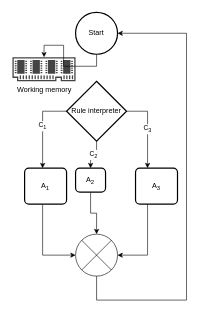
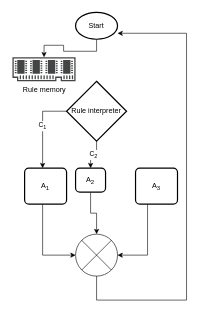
  <mxCell id="0" />
  <mxCell id="1" parent="0" />
- <mxCell id="2" value="Working memory" style="pointerEvents=1;shadow=0;dashed=0;html=1;strokeColor=none;fillColor=#434445;aspect=fixed;labelPosition=center;verticalLabelPosition=bottom;verticalAlign=top;align=center;outlineConnect=0;shape=mxgraph.vvd.memory;" parent="1" vertex="1"><mxGeometry x="20" y="95" width="105.26" height="40" as="geometry" /></mxCell>
+ <mxCell id="2" value="Rule memory" style="pointerEvents=1;shadow=0;dashed=0;html=1;strokeColor=none;fillColor=#434445;aspect=fixed;labelPosition=center;verticalLabelPosition=bottom;verticalAlign=top;align=center;outlineConnect=0;shape=mxgraph.vvd.memory;" parent="1" vertex="1"><mxGeometry x="20" y="95" width="105.26" height="40" as="geometry" /></mxCell>
  <mxCell id="3" value="C&lt;sub&gt;1&lt;/sub&gt;" style="edgeStyle=orthogonalEdgeStyle;rounded=0;orthogonalLoop=1;jettySize=auto;html=1;" parent="1" source="6" target="8" edge="1"><mxGeometry x="-0.043" relative="1" as="geometry"><mxPoint x="100.26" y="290" as="targetPoint" /><Array as="points"><mxPoint x="70.26" y="185" /></Array><mxPoint as="offset" /></mxGeometry></mxCell>
  <mxCell id="4" value="C&lt;sub&gt;2&lt;/sub&gt;" style="edgeStyle=orthogonalEdgeStyle;rounded=0;orthogonalLoop=1;jettySize=auto;html=1;" parent="1" source="6" target="10" edge="1"><mxGeometry relative="1" as="geometry" /></mxCell>
- <mxCell id="5" value="C&lt;sub&gt;3&lt;/sub&gt;" style="edgeStyle=orthogonalEdgeStyle;rounded=0;orthogonalLoop=1;jettySize=auto;html=1;" parent="1" source="6" target="12" edge="1"><mxGeometry relative="1" as="geometry"><Array as="points"><mxPoint x="245.26" y="185" /></Array></mxGeometry></mxCell>
  <mxCell id="6" value="Rule interpreter" style="strokeWidth=2;html=1;shape=mxgraph.flowchart.decision;whiteSpace=wrap;" parent="1" vertex="1"><mxGeometry x="110.26" y="135" width="100" height="100" as="geometry" /></mxCell>
  <mxCell id="7" style="edgeStyle=orthogonalEdgeStyle;rounded=0;orthogonalLoop=1;jettySize=auto;html=1;" parent="1" source="8" target="14" edge="1"><mxGeometry relative="1" as="geometry"><Array as="points"><mxPoint x="70.26" y="425" /></Array></mxGeometry></mxCell>
  <mxCell id="8" value="A&lt;sub&gt;1&lt;/sub&gt;" style="rounded=1;whiteSpace=wrap;html=1;absoluteArcSize=1;arcSize=14;strokeWidth=2;" parent="1" vertex="1"><mxGeometry x="40.26" y="280" width="70" height="60" as="geometry" /></mxCell>
  <mxCell id="9" style="edgeStyle=orthogonalEdgeStyle;rounded=0;orthogonalLoop=1;jettySize=auto;html=1;" parent="1" source="10" target="14" edge="1"><mxGeometry relative="1" as="geometry" /></mxCell>
  <mxCell id="10" value="A&lt;sub&gt;2&lt;/sub&gt;" style="rounded=1;whiteSpace=wrap;html=1;absoluteArcSize=1;arcSize=14;strokeWidth=2;" parent="1" vertex="1"><mxGeometry x="125.26" y="280" width="50" height="40" as="geometry" /></mxCell>
  <mxCell id="11" style="edgeStyle=orthogonalEdgeStyle;rounded=0;orthogonalLoop=1;jettySize=auto;html=1;" parent="1" source="12" target="14" edge="1"><mxGeometry relative="1" as="geometry"><Array as="points"><mxPoint x="245.26" y="425" /></Array></mxGeometry></mxCell>
  <mxCell id="12" value="A&lt;sub&gt;3&lt;/sub&gt;" style="rounded=1;whiteSpace=wrap;html=1;absoluteArcSize=1;arcSize=14;strokeWidth=2;" parent="1" vertex="1"><mxGeometry x="225.26" y="280" width="70" height="60" as="geometry" /></mxCell>
  <mxCell id="13" style="edgeStyle=orthogonalEdgeStyle;rounded=0;orthogonalLoop=1;jettySize=auto;html=1;" parent="1" source="14" target="16" edge="1"><mxGeometry relative="1" as="geometry"><mxPoint x="30.26" y="160" as="targetPoint" /><Array as="points"><mxPoint x="160.26" y="500" /><mxPoint x="310.26" y="500" /><mxPoint x="310.26" y="55" /></Array></mxGeometry></mxCell>
  <mxCell id="14" value="" style="verticalLabelPosition=bottom;verticalAlign=top;html=1;shape=mxgraph.flowchart.or;" parent="1" vertex="1"><mxGeometry x="125.26" y="390" width="70" height="70" as="geometry" /></mxCell>
  <mxCell id="15" style="edgeStyle=orthogonalEdgeStyle;rounded=0;orthogonalLoop=1;jettySize=auto;html=1;" parent="1" source="16" target="2" edge="1"><mxGeometry relative="1" as="geometry" /></mxCell>
- <mxCell id="16" value="Start" style="strokeWidth=2;html=1;shape=mxgraph.flowchart.start_2;whiteSpace=wrap;" parent="1" vertex="1"><mxGeometry x="125.26" y="20" width="70" height="70" as="geometry" /></mxCell>
+ <mxCell id="16" value="Start" style="strokeWidth=2;html=1;shape=mxgraph.flowchart.start_2;whiteSpace=wrap;" parent="1" vertex="1"><mxGeometry x="125.26" y="20" width="70" height="45" as="geometry" /></mxCell>
